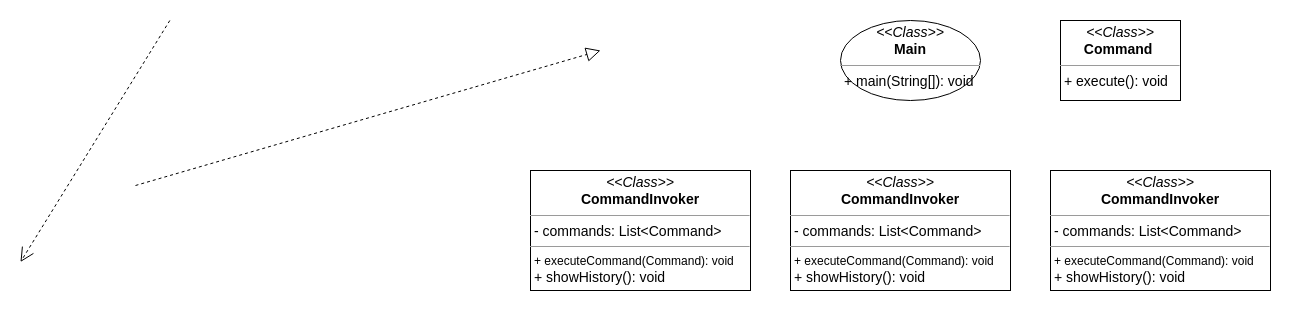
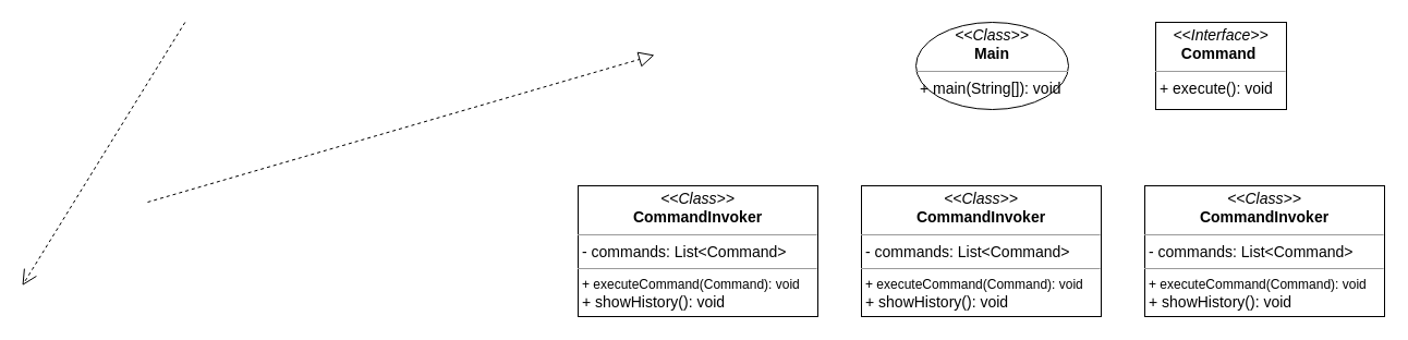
  <mxCell id="0" />
  <mxCell id="1" parent="0" />
  <mxCell id="2" value="&lt;p style=&quot;margin: 4px 0px 0px; text-align: center; font-size: 14px;&quot;&gt;&lt;font style=&quot;font-size: 14px;&quot;&gt;&lt;i style=&quot;&quot;&gt;&amp;lt;&amp;lt;Class&amp;gt;&amp;gt;&lt;/i&gt;&lt;br&gt;&lt;/font&gt;&lt;/p&gt;&lt;div style=&quot;text-align: center; font-size: 14px;&quot;&gt;&lt;b&gt;&lt;font style=&quot;font-size: 14px;&quot;&gt;CommandInvoker&lt;/font&gt;&lt;/b&gt;&lt;/div&gt;&lt;hr style=&quot;font-size: 14px;&quot; size=&quot;1&quot;&gt;&lt;p style=&quot;margin: 0px 0px 0px 4px; font-size: 14px;&quot;&gt;&lt;font style=&quot;font-size: 14px;&quot;&gt;- commands: List&amp;lt;Command&amp;gt;&lt;br&gt;&lt;/font&gt;&lt;/p&gt;&lt;hr style=&quot;font-size: 14px;&quot; size=&quot;1&quot;&gt;&lt;p style=&quot;margin: 0px 0px 0px 4px;&quot;&gt;+ executeCommand(Command): void&lt;/p&gt;&lt;p style=&quot;margin: 0px 0px 0px 4px;&quot;&gt;&lt;span style=&quot;font-size: 14px;&quot;&gt;+ showHistory(): void&lt;/span&gt;&lt;/p&gt;" style="verticalAlign=top;align=left;overflow=fill;fontSize=12;fontFamily=Helvetica;html=1;rounded=0;shadow=0;comic=0;labelBackgroundColor=none;strokeWidth=1" parent="1" vertex="1"><mxGeometry x="1050" y="170" width="220" height="120" as="geometry" /></mxCell>
  <mxCell id="3" value="&lt;p style=&quot;margin: 4px 0px 0px; text-align: center; font-size: 14px;&quot;&gt;&lt;font style=&quot;font-size: 14px;&quot;&gt;&lt;i style=&quot;&quot;&gt;&amp;lt;&amp;lt;Class&amp;gt;&amp;gt;&lt;/i&gt;&lt;br&gt;&lt;b style=&quot;&quot;&gt;Main&lt;/b&gt;&lt;br&gt;&lt;/font&gt;&lt;/p&gt;&lt;hr style=&quot;font-size: 14px;&quot; size=&quot;1&quot;&gt;&lt;p style=&quot;margin: 0px 0px 0px 4px; font-size: 14px;&quot;&gt;&lt;font style=&quot;font-size: 14px;&quot;&gt;+ main(String[]): void&lt;/font&gt;&lt;br&gt;&lt;/p&gt;" style="ellipse;verticalAlign=top;align=left;overflow=fill;fontSize=12;fontFamily=Helvetica;html=1;shadow=0;comic=0;labelBackgroundColor=none;strokeWidth=1;" parent="1" vertex="1"><mxGeometry x="840" y="20" width="140" height="80" as="geometry" /></mxCell>
- <mxCell id="4" value="&lt;p style=&quot;margin: 4px 0px 0px; text-align: center; font-size: 14px;&quot;&gt;&lt;font style=&quot;font-size: 14px;&quot;&gt;&lt;i style=&quot;&quot;&gt;&amp;lt;&amp;lt;Class&amp;gt;&amp;gt;&lt;/i&gt;&lt;br&gt;&lt;/font&gt;&lt;/p&gt;&lt;div style=&quot;text-align: center; font-size: 14px;&quot;&gt;&lt;b&gt;&lt;font style=&quot;font-size: 14px;&quot;&gt;Command&amp;nbsp;&lt;/font&gt;&lt;/b&gt;&lt;/div&gt;&lt;hr style=&quot;font-size: 14px;&quot; size=&quot;1&quot;&gt;&lt;p style=&quot;margin: 0px 0px 0px 4px; font-size: 14px;&quot;&gt;&lt;font style=&quot;font-size: 14px;&quot;&gt;+ execute(): void&lt;/font&gt;&lt;br&gt;&lt;/p&gt;" style="verticalAlign=top;align=left;overflow=fill;fontSize=12;fontFamily=Helvetica;html=1;rounded=0;shadow=0;comic=0;labelBackgroundColor=none;strokeWidth=1" parent="1" vertex="1"><mxGeometry x="1060" y="20" width="120" height="80" as="geometry" /></mxCell>
+ <mxCell id="4" value="&lt;p style=&quot;margin: 4px 0px 0px; text-align: center; font-size: 14px;&quot;&gt;&lt;font style=&quot;font-size: 14px;&quot;&gt;&lt;i style=&quot;&quot;&gt;&amp;lt;&amp;lt;Interface&amp;gt;&amp;gt;&lt;/i&gt;&lt;br&gt;&lt;/font&gt;&lt;/p&gt;&lt;div style=&quot;text-align: center; font-size: 14px;&quot;&gt;&lt;b&gt;&lt;font style=&quot;font-size: 14px;&quot;&gt;Command&amp;nbsp;&lt;/font&gt;&lt;/b&gt;&lt;/div&gt;&lt;hr style=&quot;font-size: 14px;&quot; size=&quot;1&quot;&gt;&lt;p style=&quot;margin: 0px 0px 0px 4px; font-size: 14px;&quot;&gt;&lt;font style=&quot;font-size: 14px;&quot;&gt;+ execute(): void&lt;/font&gt;&lt;br&gt;&lt;/p&gt;" style="verticalAlign=top;align=left;overflow=fill;fontSize=12;fontFamily=Helvetica;html=1;rounded=0;shadow=0;comic=0;labelBackgroundColor=none;strokeWidth=1" parent="1" vertex="1"><mxGeometry x="1060" y="20" width="120" height="80" as="geometry" /></mxCell>
  <mxCell id="5" value="" style="endArrow=open;endSize=12;dashed=1;html=1;rounded=0;exitX=0.638;exitY=0.981;exitDx=0;exitDy=0;entryX=1;entryY=0.5;entryDx=0;entryDy=0;exitPerimeter=0;" parent="1" edge="1"><mxGeometry width="160" relative="1" as="geometry"><mxPoint x="169.32" y="20" as="sourcePoint" /><mxPoint x="20" y="261.52" as="targetPoint" /><Array as="points" /></mxGeometry></mxCell>
  <mxCell id="6" value="" style="endArrow=block;dashed=1;endFill=0;endSize=12;html=1;rounded=0;entryX=0;entryY=0.5;entryDx=0;entryDy=0;exitX=0.5;exitY=0;exitDx=0;exitDy=0;" edge="1" parent="1"><mxGeometry width="160" relative="1" as="geometry"><mxPoint x="135" y="185" as="sourcePoint" /><mxPoint x="600" y="50" as="targetPoint" /></mxGeometry></mxCell>
  <mxCell id="7" value="&lt;p style=&quot;margin: 4px 0px 0px; text-align: center; font-size: 14px;&quot;&gt;&lt;font style=&quot;font-size: 14px;&quot;&gt;&lt;i style=&quot;&quot;&gt;&amp;lt;&amp;lt;Class&amp;gt;&amp;gt;&lt;/i&gt;&lt;br&gt;&lt;/font&gt;&lt;/p&gt;&lt;div style=&quot;text-align: center; font-size: 14px;&quot;&gt;&lt;b&gt;&lt;font style=&quot;font-size: 14px;&quot;&gt;CommandInvoker&lt;/font&gt;&lt;/b&gt;&lt;/div&gt;&lt;hr style=&quot;font-size: 14px;&quot; size=&quot;1&quot;&gt;&lt;p style=&quot;margin: 0px 0px 0px 4px; font-size: 14px;&quot;&gt;&lt;font style=&quot;font-size: 14px;&quot;&gt;- commands: List&amp;lt;Command&amp;gt;&lt;br&gt;&lt;/font&gt;&lt;/p&gt;&lt;hr style=&quot;font-size: 14px;&quot; size=&quot;1&quot;&gt;&lt;p style=&quot;margin: 0px 0px 0px 4px;&quot;&gt;+ executeCommand(Command): void&lt;/p&gt;&lt;p style=&quot;margin: 0px 0px 0px 4px;&quot;&gt;&lt;span style=&quot;font-size: 14px;&quot;&gt;+ showHistory(): void&lt;/span&gt;&lt;/p&gt;" style="verticalAlign=top;align=left;overflow=fill;fontSize=12;fontFamily=Helvetica;html=1;rounded=0;shadow=0;comic=0;labelBackgroundColor=none;strokeWidth=1" vertex="1" parent="1"><mxGeometry x="790" y="170" width="220" height="120" as="geometry" /></mxCell>
  <mxCell id="8" value="&lt;p style=&quot;margin: 4px 0px 0px; text-align: center; font-size: 14px;&quot;&gt;&lt;font style=&quot;font-size: 14px;&quot;&gt;&lt;i style=&quot;&quot;&gt;&amp;lt;&amp;lt;Class&amp;gt;&amp;gt;&lt;/i&gt;&lt;br&gt;&lt;/font&gt;&lt;/p&gt;&lt;div style=&quot;text-align: center; font-size: 14px;&quot;&gt;&lt;b&gt;&lt;font style=&quot;font-size: 14px;&quot;&gt;CommandInvoker&lt;/font&gt;&lt;/b&gt;&lt;/div&gt;&lt;hr style=&quot;font-size: 14px;&quot; size=&quot;1&quot;&gt;&lt;p style=&quot;margin: 0px 0px 0px 4px; font-size: 14px;&quot;&gt;&lt;font style=&quot;font-size: 14px;&quot;&gt;- commands: List&amp;lt;Command&amp;gt;&lt;br&gt;&lt;/font&gt;&lt;/p&gt;&lt;hr style=&quot;font-size: 14px;&quot; size=&quot;1&quot;&gt;&lt;p style=&quot;margin: 0px 0px 0px 4px;&quot;&gt;+ executeCommand(Command): void&lt;/p&gt;&lt;p style=&quot;margin: 0px 0px 0px 4px;&quot;&gt;&lt;span style=&quot;font-size: 14px;&quot;&gt;+ showHistory(): void&lt;/span&gt;&lt;/p&gt;" style="verticalAlign=top;align=left;overflow=fill;fontSize=12;fontFamily=Helvetica;html=1;rounded=0;shadow=0;comic=0;labelBackgroundColor=none;strokeWidth=1" vertex="1" parent="1"><mxGeometry x="530" y="170" width="220" height="120" as="geometry" /></mxCell>
